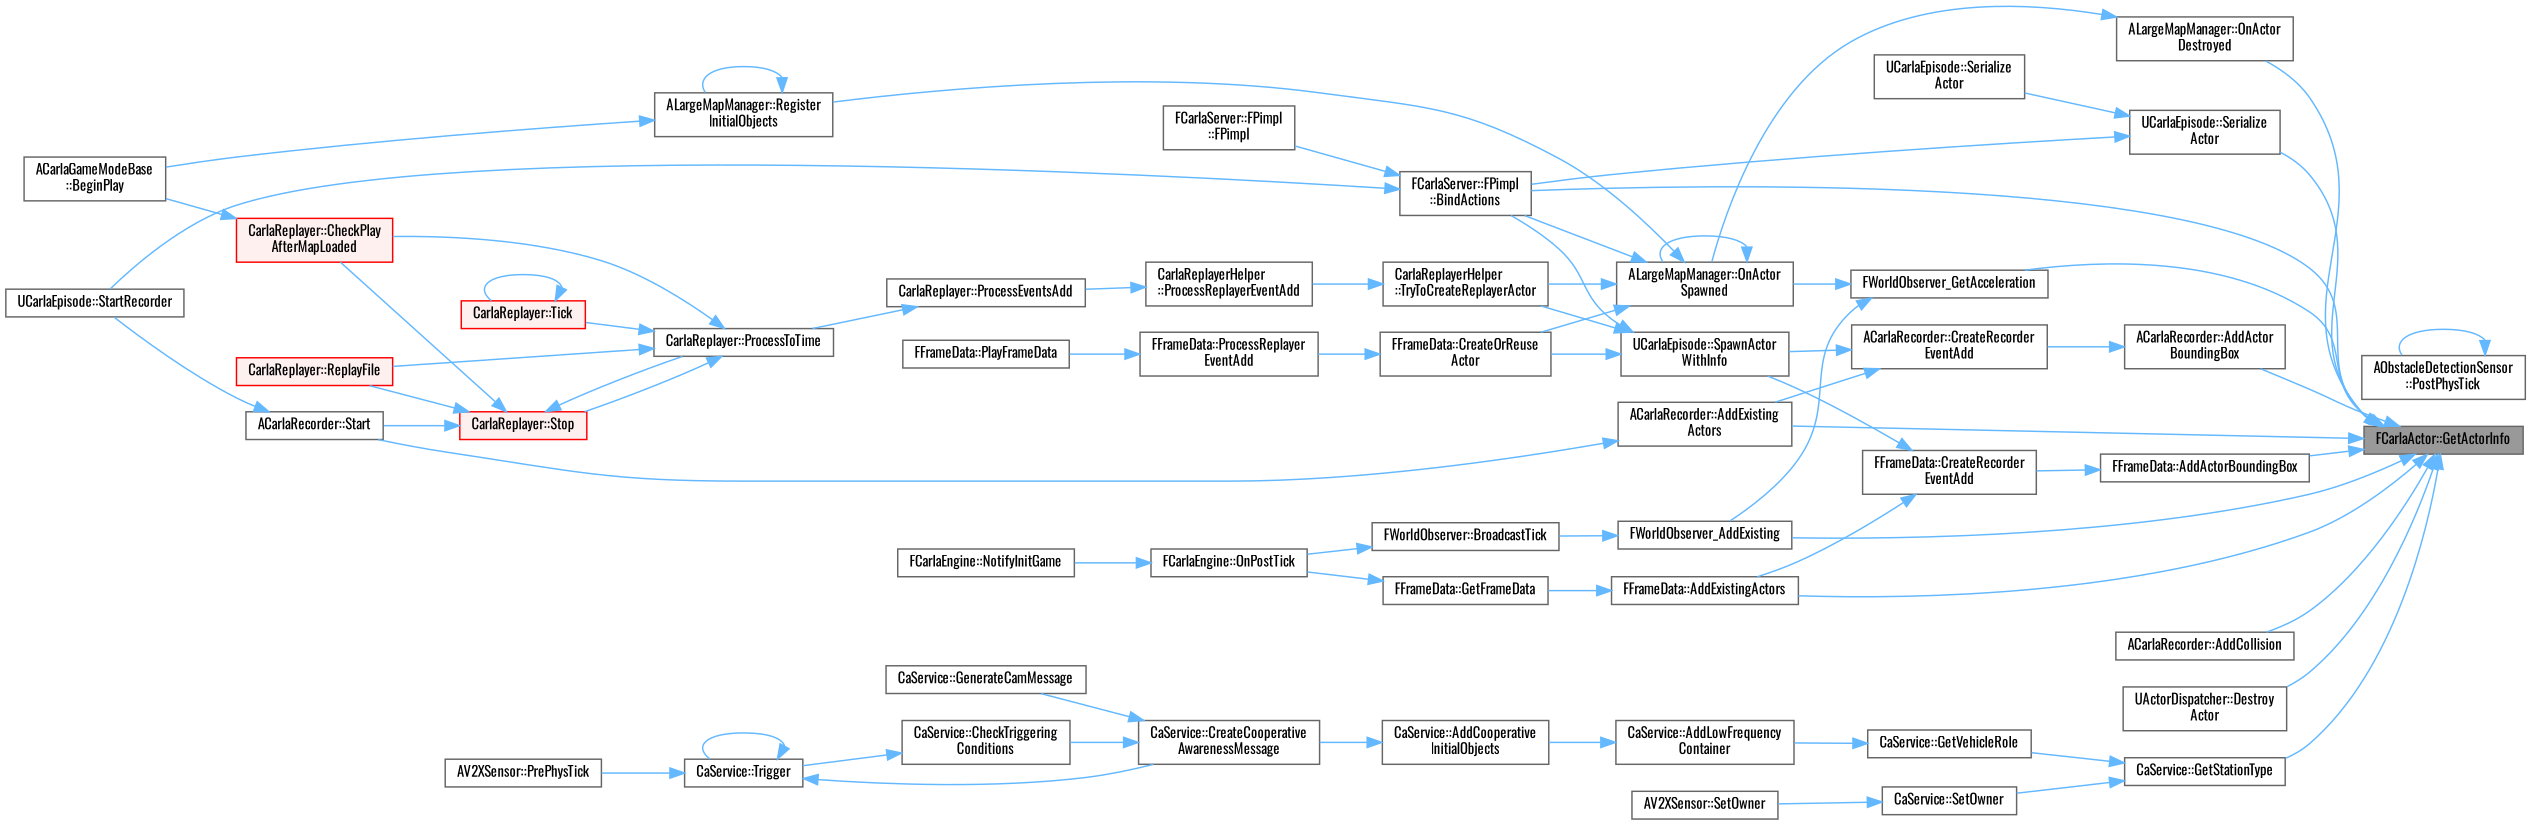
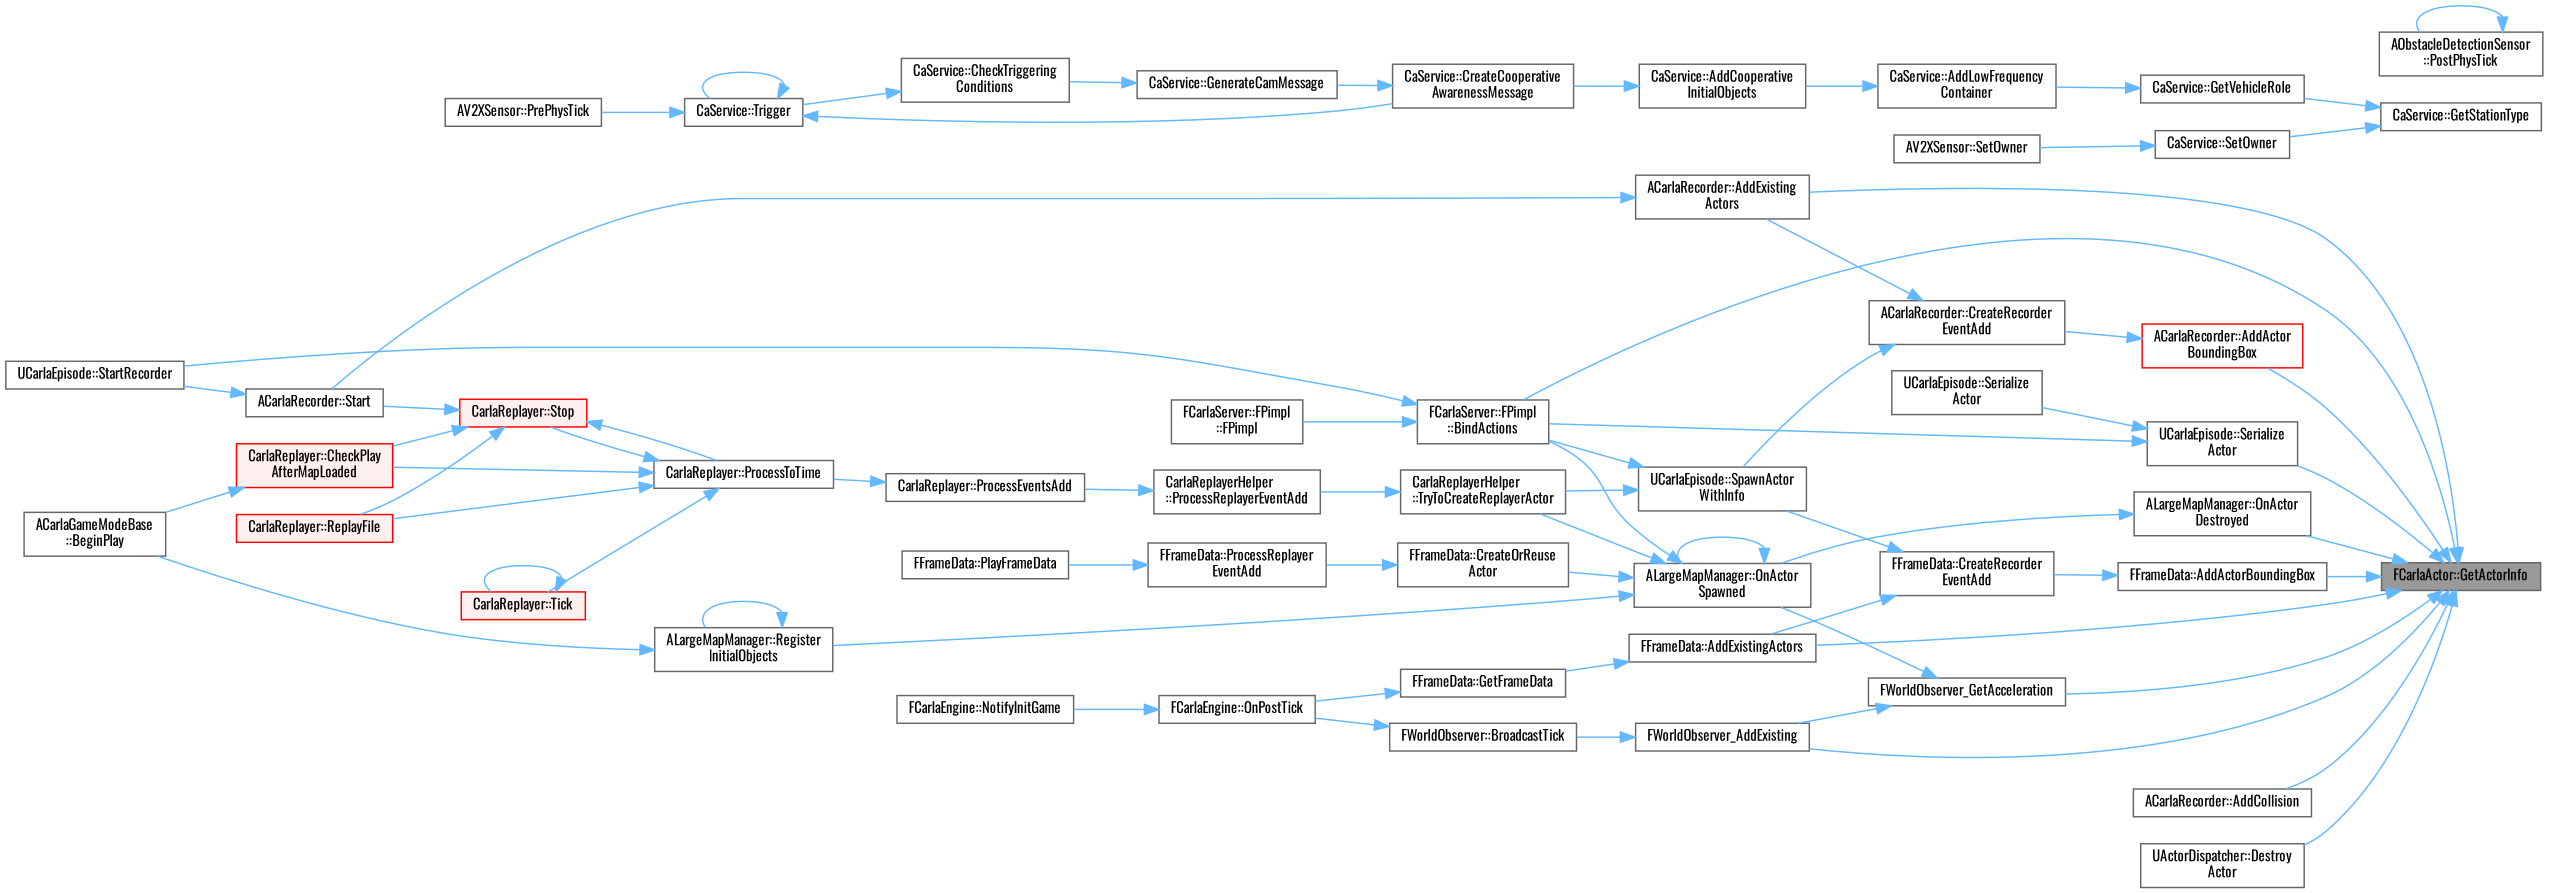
  digraph {
    fontname=Oswald
    rankdir=RL
    node [color=grey40 fillcolor=white fontname=Oswald fontsize=10 shape=box style=filled]
    edge [color=steelblue1 dir=back fontname=Oswald fontsize=10 labelfontname=Helvetica labelfontsize=10 style=solid]
    n1 [color=gray40 fillcolor=grey60 fontcolor=black height=0.2 label="FCarlaActor::GetActorInfo" width=0.4]
-   n2 [height=0.2 label="ACarlaRecorder::AddActor\lBoundingBox" width=0.4]
+   n2 [color=red height=0.2 label="ACarlaRecorder::AddActor\lBoundingBox" width=0.4]
    n3 [height=0.2 label="ACarlaRecorder::AddExisting\lActors" width=0.4]
    n4 [height=0.2 label="FCarlaServer::FPimpl\l::BindActions" width=0.4]
    n5 [height=0.2 label="FFrameData::AddActorBoundingBox" width=0.4]
    n6 [height=0.2 label="FFrameData::AddExistingActors" width=0.4]
    n7 [height=0.2 label="ACarlaRecorder::AddCollision" width=0.4]
    n8 [height=0.2 label="UActorDispatcher::Destroy\lActor" width=0.4]
    n9 [height=0.2 label=FWorldObserver_GetAcceleration width=0.4]
    n10 [height=0.2 label=FWorldObserver_AddExisting width=0.4]
    n11 [height=0.2 label="CaService::GetStationType" width=0.4]
    n12 [height=0.2 label="ALargeMapManager::OnActor\lDestroyed" width=0.4]
    n13 [height=0.2 label="UCarlaEpisode::Serialize\lActor" width=0.4]
    n14 [height=0.2 label="ACarlaRecorder::CreateRecorder\lEventAdd" width=0.4]
    n15 [height=0.2 label="ACarlaRecorder::Start" width=0.4]
    n16 [height=0.2 label="UCarlaEpisode::StartRecorder" width=0.4]
    n17 [height=0.2 label="FCarlaServer::FPimpl\l::FPimpl" width=0.4]
    n18 [height=0.2 label="FFrameData::CreateRecorder\lEventAdd" width=0.4]
    n19 [height=0.2 label="FFrameData::GetFrameData" width=0.4]
    n20 [height=0.2 label="ALargeMapManager::OnActor\lSpawned" width=0.4]
    n21 [height=0.2 label="FWorldObserver::BroadcastTick" width=0.4]
    n22 [height=0.2 label="CaService::GetVehicleRole" width=0.4]
    n23 [height=0.2 label="CaService::SetOwner" width=0.4]
    n24 [height=0.2 label="FFrameData::CreateOrReuse\lActor" width=0.4]
    n25 [height=0.2 label="CarlaReplayerHelper\l::TryToCreateReplayerActor" width=0.4]
    n26 [height=0.2 label="ALargeMapManager::Register\lInitialObjects" width=0.4]
    n27 [height=0.2 label="UCarlaEpisode::Serialize\lActor" width=0.4]
    n28 [height=0.2 label="UCarlaEpisode::SpawnActor\lWithInfo" width=0.4]
    n29 [height=0.2 label="FFrameData::ProcessReplayer\lEventAdd" width=0.4]
    n30 [height=0.2 label="CarlaReplayerHelper\l::ProcessReplayerEventAdd" width=0.4]
    n31 [height=0.2 label="FFrameData::PlayFrameData" width=0.4]
    n32 [height=0.2 label="CarlaReplayer::ProcessEventsAdd" width=0.4]
    n33 [height=0.2 label="CarlaReplayer::ProcessToTime" width=0.4]
    n34 [color=red fillcolor="#FFF0F0" height=0.2 label="CarlaReplayer::CheckPlay\lAfterMapLoaded" width=0.4]
    n35 [color=red fillcolor="#FFF0F0" height=0.2 label="CarlaReplayer::ReplayFile" width=0.4]
    n36 [color=red fillcolor="#FFF0F0" height=0.2 label="CarlaReplayer::Stop" width=0.4]
    n37 [color=red fillcolor="#FFF0F0" height=0.2 label="CarlaReplayer::Tick" width=0.4]
    n38 [height=0.2 label="ACarlaGameModeBase\l::BeginPlay" width=0.4]
    n39 [height=0.2 label="FCarlaEngine::OnPostTick" width=0.4]
    n40 [height=0.2 label="FCarlaEngine::NotifyInitGame" width=0.4]
    n41 [height=0.2 label="CaService::AddLowFrequency\lContainer" width=0.4]
    n42 [height=0.2 label="AV2XSensor::SetOwner" width=0.4]
    n43 [height=0.2 label="CaService::AddCooperative\lInitialObjects" width=0.4]
    n44 [height=0.2 label="CaService::CreateCooperative\lAwarenessMessage" width=0.4]
    n45 [height=0.2 label="CaService::GenerateCamMessage" width=0.4]
    n46 [height=0.2 label="CaService::CheckTriggering\lConditions" width=0.4]
    n47 [height=0.2 label="CaService::Trigger" width=0.4]
    n48 [height=0.2 label="AV2XSensor::PrePhysTick" width=0.4]
    n49 [height=0.2 label="AObstacleDetectionSensor\l::PostPhysTick" width=0.4]
    n1 -> n2
    n1 -> n3
    n1 -> n4
    n1 -> n5
    n1 -> n6
    n1 -> n7
    n1 -> n8
    n1 -> n9
    n1 -> n10
-   n1 -> n11
    n1 -> n12
    n1 -> n13
    n2 -> n14
    n3 -> n15
    n4 -> n16
    n4 -> n17
    n5 -> n18
    n6 -> n19
    n9 -> n10
    n9 -> n20
    n10 -> n21
    n11 -> n22
    n11 -> n23
    n12 -> n20
    n13 -> n4
    n13 -> n27
    n14 -> n3
    n14 -> n28
    n15 -> n16
    n18 -> n6
    n18 -> n28
    n19 -> n39
    n20 -> n4
    n20 -> n20
    n20 -> n24
    n20 -> n25
    n20 -> n26
    n21 -> n39
    n22 -> n41
    n23 -> n42
    n24 -> n29
    n25 -> n30
    n26 -> n26
    n26 -> n38
    n28 -> n4
-   n28 -> n24
    n28 -> n25
    n29 -> n31
    n30 -> n32
    n32 -> n33
    n33 -> n34
    n33 -> n35
    n33 -> n36
    n33 -> n37
    n34 -> n38
    n36 -> n15
    n36 -> n33
    n36 -> n34
    n36 -> n35
    n37 -> n37
    n39 -> n40
    n41 -> n43
    n43 -> n44
    n44 -> n45
-   n44 -> n46
+   n45 -> n46
    n46 -> n47
    n47 -> n44
    n47 -> n47
    n47 -> n48
    n49 -> n49
  }
